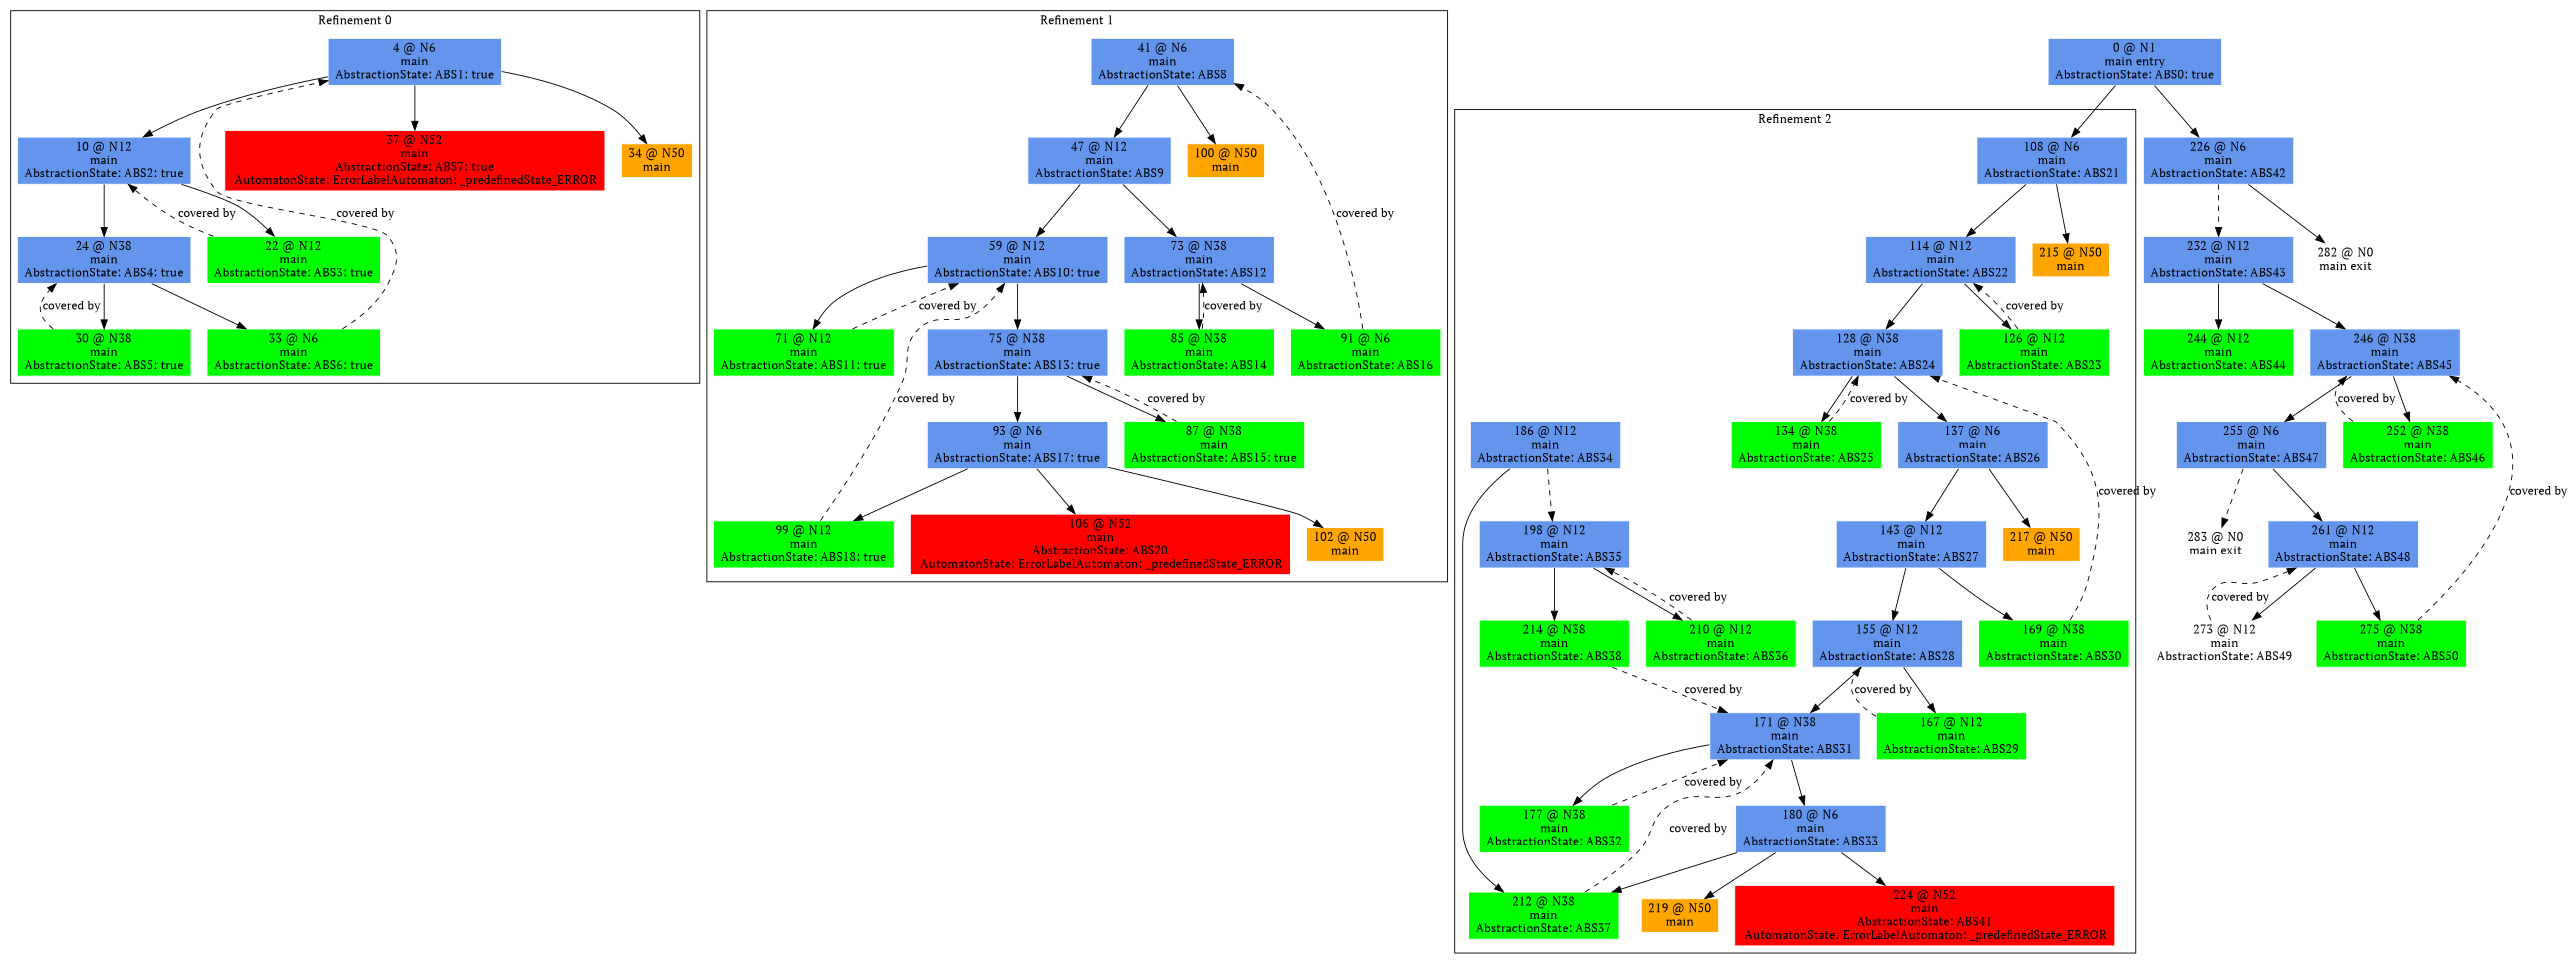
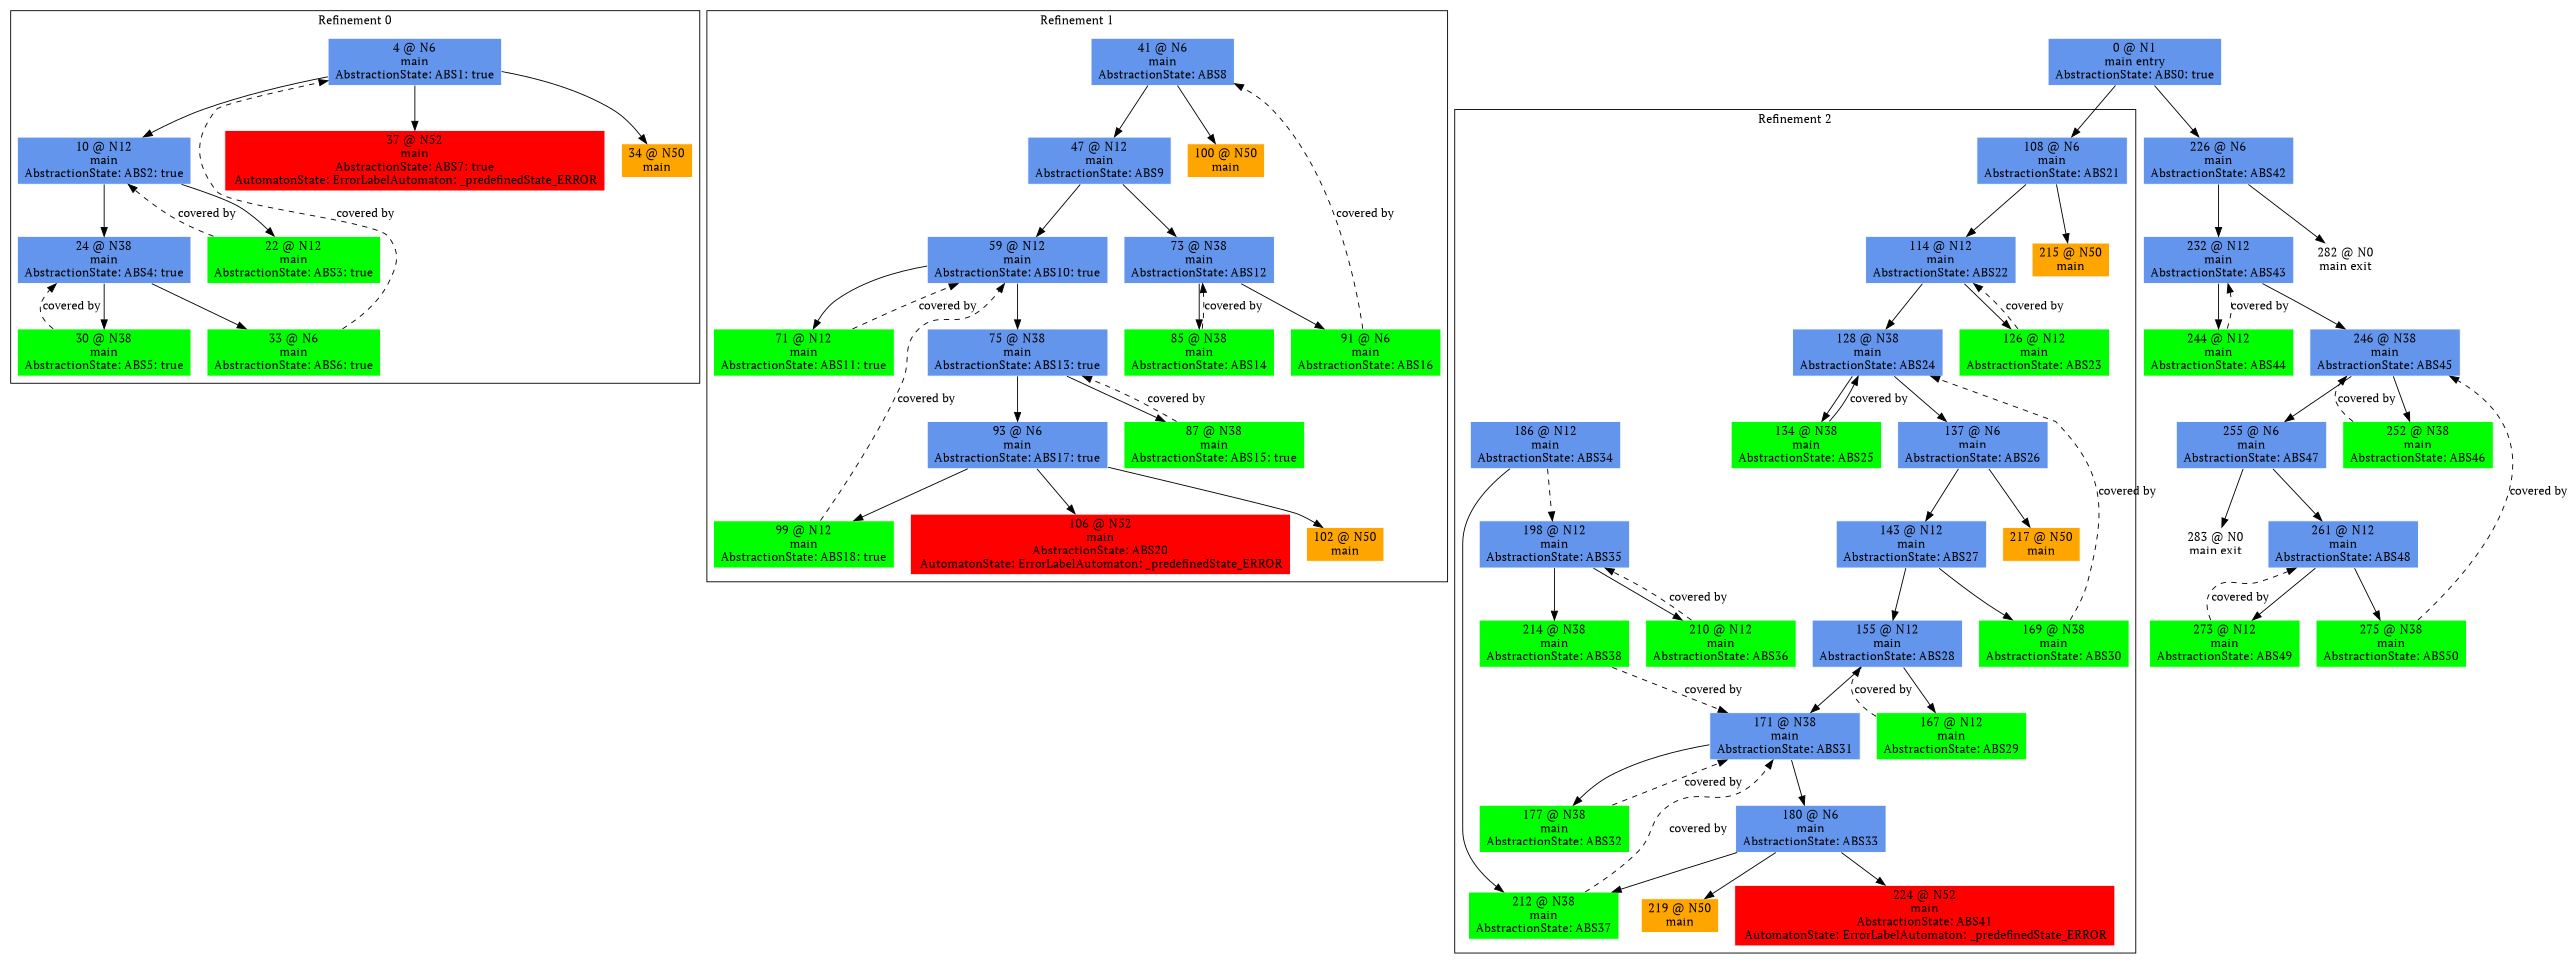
  digraph {
    fontname="PT Serif"
    node [color=white fillcolor=cornflowerblue fontname="PT Serif" shape=box style=filled]
    edge [fontname="PT Serif"]
    n1 [label="4 @ N6\nmain\nAbstractionState: ABS1: true\n"]
    n2 [fillcolor=red label="37 @ N52\nmain\nAbstractionState: ABS7: true\n AutomatonState: ErrorLabelAutomaton: _predefinedState_ERROR\n"]
    n3 [fillcolor=orange label="34 @ N50\nmain\n"]
    n4 [label="10 @ N12\nmain\nAbstractionState: ABS2: true\n"]
    n5 [label="24 @ N38\nmain\nAbstractionState: ABS4: true\n"]
    n6 [fillcolor=green label="22 @ N12\nmain\nAbstractionState: ABS3: true\n"]
    n7 [fillcolor=green label="30 @ N38\nmain\nAbstractionState: ABS5: true\n"]
    n8 [fillcolor=green label="33 @ N6\nmain\nAbstractionState: ABS6: true\n"]
    n9 [label="41 @ N6\nmain\nAbstractionState: ABS8\n"]
    n10 [label="47 @ N12\nmain\nAbstractionState: ABS9\n"]
    n11 [fillcolor=orange label="100 @ N50\nmain\n"]
    n12 [label="59 @ N12\nmain\nAbstractionState: ABS10: true\n"]
    n13 [label="73 @ N38\nmain\nAbstractionState: ABS12\n"]
    n14 [fillcolor=green label="71 @ N12\nmain\nAbstractionState: ABS11: true\n"]
    n15 [label="75 @ N38\nmain\nAbstractionState: ABS13: true\n"]
    n16 [label="93 @ N6\nmain\nAbstractionState: ABS17: true\n"]
    n17 [fillcolor=green label="87 @ N38\nmain\nAbstractionState: ABS15: true\n"]
    n18 [fillcolor=red label="106 @ N52\nmain\nAbstractionState: ABS20\n AutomatonState: ErrorLabelAutomaton: _predefinedState_ERROR\n"]
    n19 [fillcolor=orange label="102 @ N50\nmain\n"]
    n20 [fillcolor=green label="99 @ N12\nmain\nAbstractionState: ABS18: true\n"]
    n21 [fillcolor=green label="85 @ N38\nmain\nAbstractionState: ABS14\n"]
    n22 [fillcolor=green label="91 @ N6\nmain\nAbstractionState: ABS16\n"]
    n23 [label="108 @ N6\nmain\nAbstractionState: ABS21\n"]
    n24 [label="114 @ N12\nmain\nAbstractionState: ABS22\n"]
    n25 [fillcolor=orange label="215 @ N50\nmain\n"]
    n26 [label="128 @ N38\nmain\nAbstractionState: ABS24\n"]
    n27 [fillcolor=green label="126 @ N12\nmain\nAbstractionState: ABS23\n"]
    n28 [fillcolor=green label="134 @ N38\nmain\nAbstractionState: ABS25\n"]
    n29 [label="137 @ N6\nmain\nAbstractionState: ABS26\n"]
    n30 [fillcolor=orange label="217 @ N50\nmain\n"]
    n31 [label="143 @ N12\nmain\nAbstractionState: ABS27\n"]
    n32 [label="155 @ N12\nmain\nAbstractionState: ABS28\n"]
    n33 [fillcolor=green label="169 @ N38\nmain\nAbstractionState: ABS30\n"]
    n34 [fillcolor=green label="167 @ N12\nmain\nAbstractionState: ABS29\n"]
    n35 [label="171 @ N38\nmain\nAbstractionState: ABS31\n"]
    n36 [label="180 @ N6\nmain\nAbstractionState: ABS33\n"]
    n37 [fillcolor=green label="177 @ N38\nmain\nAbstractionState: ABS32\n"]
    n38 [label="186 @ N12\nmain\nAbstractionState: ABS34\n"]
    n39 [fillcolor=orange label="219 @ N50\nmain\n"]
    n40 [fillcolor=red label="224 @ N52\nmain\nAbstractionState: ABS41\n AutomatonState: ErrorLabelAutomaton: _predefinedState_ERROR\n"]
    n41 [label="198 @ N12\nmain\nAbstractionState: ABS35\n"]
    n42 [fillcolor=green label="212 @ N38\nmain\nAbstractionState: ABS37\n"]
    n43 [fillcolor=green label="214 @ N38\nmain\nAbstractionState: ABS38\n"]
    n44 [fillcolor=green label="210 @ N12\nmain\nAbstractionState: ABS36\n"]
    n45 [label="0 @ N1\nmain entry\nAbstractionState: ABS0: true\n"]
    n46 [label="226 @ N6\nmain\nAbstractionState: ABS42\n"]
    n47 [label="282 @ N0\nmain exit\n" fillcolor=""]
    n48 [label="232 @ N12\nmain\nAbstractionState: ABS43\n"]
    n49 [label="246 @ N38\nmain\nAbstractionState: ABS45\n"]
    n50 [fillcolor=green label="244 @ N12\nmain\nAbstractionState: ABS44\n"]
    n51 [fillcolor=green label="252 @ N38\nmain\nAbstractionState: ABS46\n"]
    n52 [label="255 @ N6\nmain\nAbstractionState: ABS47\n"]
    n53 [label="283 @ N0\nmain exit\n" fillcolor=""]
    n54 [label="261 @ N12\nmain\nAbstractionState: ABS48\n"]
    n55 [fillcolor=green label="275 @ N38\nmain\nAbstractionState: ABS50\n"]
-   n56 [fillcolor=white label="273 @ N12\nmain\nAbstractionState: ABS49\n"]
+   n56 [fillcolor=green label="273 @ N12\nmain\nAbstractionState: ABS49\n"]
    subgraph cluster_1 {
      label="Refinement 0"
      n1
      n2
      n3
      n4
      n5
      n6
      n7
      n8
    }
    subgraph cluster_2 {
      label="Refinement 1"
      n9
      n10
      n11
      n12
      n13
      n14
      n15
      n16
      n17
      n18
      n19
      n20
      n21
      n22
    }
    subgraph cluster_3 {
      label="Refinement 2"
      n23
      n24
      n25
      n26
      n27
      n28
      n29
      n30
      n31
      n32
      n33
      n34
      n35
      n36
      n37
      n38
      n39
      n40
      n41
      n42
      n43
      n44
    }
    n1 -> n2
    n1 -> n3
    n1 -> n4
    n4 -> n5
    n4 -> n6
    n5 -> n7
    n5 -> n8
    n6 -> n4 [label="covered by" style=dashed weight=0]
    n7 -> n5 [label="covered by" style=dashed weight=0]
    n8 -> n1 [label="covered by" style=dashed weight=0]
    n9 -> n10
    n9 -> n11
    n10 -> n12
    n10 -> n13
    n12 -> n14
    n12 -> n15
    n13 -> n21
    n13 -> n22
    n14 -> n12 [label="covered by" style=dashed weight=0]
    n15 -> n16
    n15 -> n17
    n16 -> n18
    n16 -> n19
    n16 -> n20
    n17 -> n15 [label="covered by" style=dashed weight=0]
    n20 -> n12 [label="covered by" style=dashed weight=0]
    n21 -> n13 [label="covered by" style=dashed weight=0]
    n22 -> n9 [label="covered by" style=dashed weight=0]
    n23 -> n24
    n23 -> n25
    n24 -> n26
    n24 -> n27
    n26 -> n28
    n26 -> n29
    n27 -> n24 [label="covered by" style=dashed weight=0]
-   n28 -> n26 [label="covered by" style=dashed weight=0]
+   n28 -> n26 [label="covered by" style=solid weight=0]
    n29 -> n30
    n29 -> n31
    n31 -> n32
    n31 -> n33
    n32 -> n34
    n32 -> n35
    n33 -> n26 [label="covered by" style=dashed weight=0]
    n34 -> n32 [label="covered by" style=dashed weight=0]
    n35 -> n36
    n35 -> n37
    n36 -> n39
    n36 -> n40
    n36 -> n42
    n37 -> n35 [label="covered by" style=dashed weight=0]
    n38 -> n41 [style=dashed]
    n38 -> n42
    n41 -> n43
    n41 -> n44
    n42 -> n35 [label="covered by" style=dashed weight=0]
    n43 -> n35 [label="covered by" style=dashed weight=0]
    n44 -> n41 [label="covered by" style=dashed weight=0]
    n45 -> n23
    n45 -> n46
    n46 -> n47
-   n46 -> n48 [style=dashed]
+   n46 -> n48
    n48 -> n49
    n48 -> n50
    n49 -> n51
    n49 -> n52
+   n50 -> n48 [label="covered by" style=dashed weight=0]
    n51 -> n49 [label="covered by" style=dashed weight=0]
-   n52 -> n53 [style=dashed]
+   n52 -> n53
    n52 -> n54
    n54 -> n55
    n54 -> n56
    n55 -> n49 [label="covered by" style=dashed weight=0]
    n56 -> n54 [label="covered by" style=dashed weight=0]
  }
